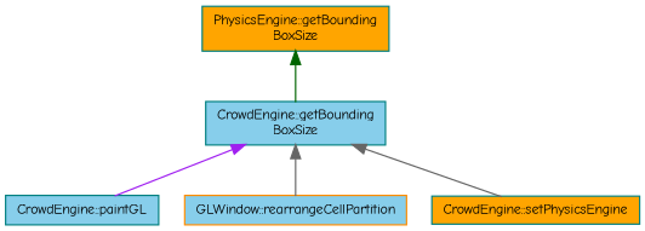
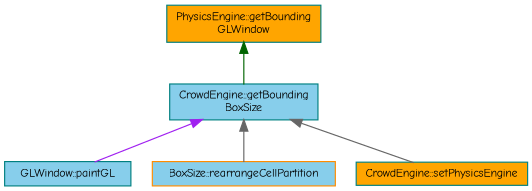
  digraph {
    fontname="Comic Neue"
    rankdir=TB
    node [color=teal fillcolor=skyblue fontname="Comic Neue" fontsize=10 shape=record style=filled]
    edge [color=gray40 dir=back fontname="Comic Neue" fontsize=10 labelfontname=FreeSans labelfontsize=10 style=solid]
-   n1 [fillcolor=orange fontcolor=black height=0.2 label="PhysicsEngine::getBounding\lBoxSize" width=0.4]
+   n1 [fillcolor=orange fontcolor=black height=0.2 label="PhysicsEngine::getBounding\lGLWindow" width=0.4]
    n2 [height=0.2 label="CrowdEngine::getBounding\lBoxSize" width=0.4]
-   n3 [height=0.2 label="CrowdEngine::paintGL" width=0.4]
-   n4 [color=darkorange height=0.2 label="GLWindow::rearrangeCellPartition" width=0.4]
+   n3 [height=0.2 label="GLWindow::paintGL" width=0.4]
+   n4 [color=darkorange height=0.2 label="BoxSize::rearrangeCellPartition" width=0.4]
    n5 [fillcolor=orange height=0.2 label="CrowdEngine::setPhysicsEngine" width=0.4]
    n1 -> n2 [color=darkgreen]
    n2 -> n3 [color=purple]
    n2 -> n4
    n2 -> n5
  }
